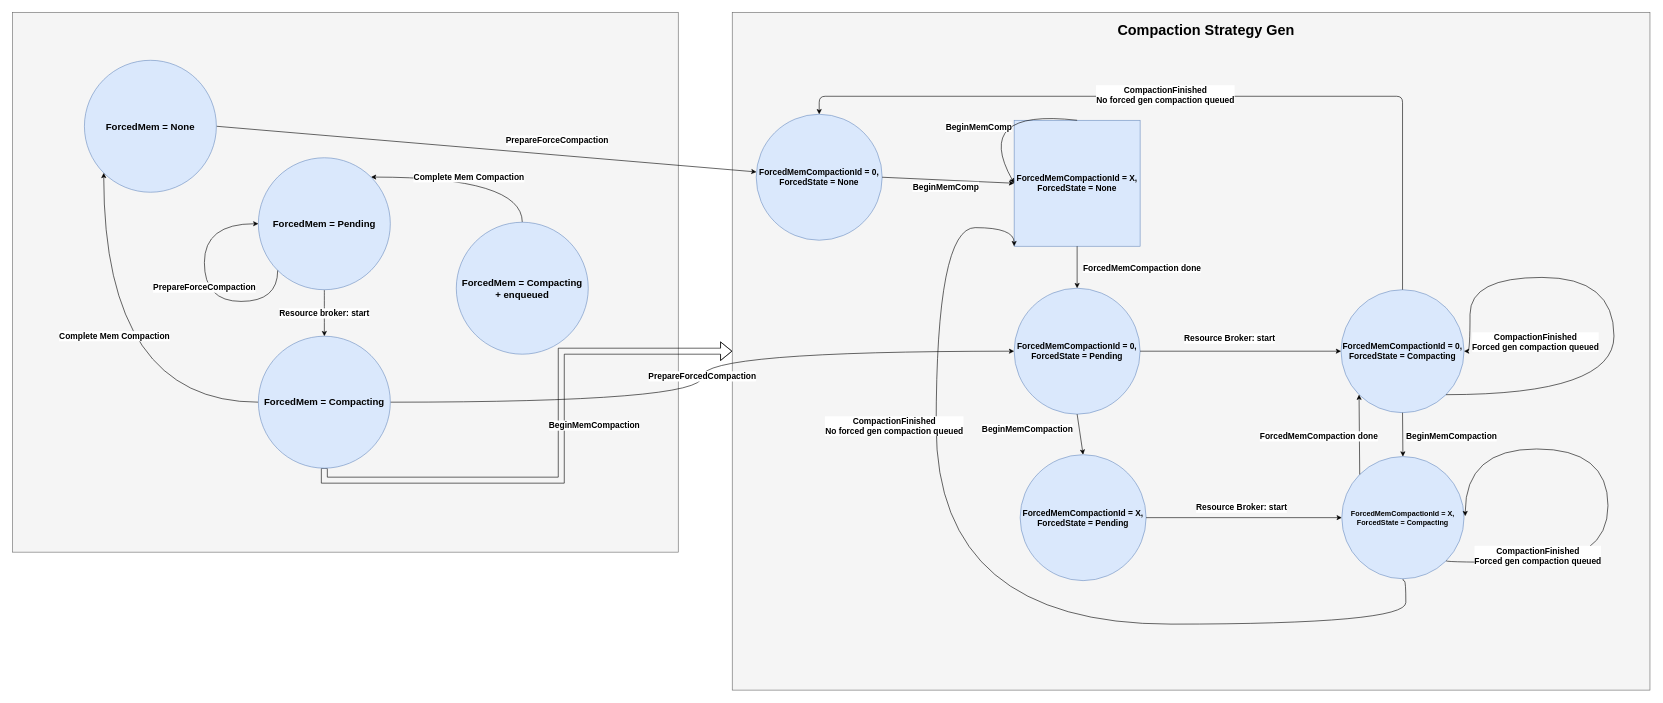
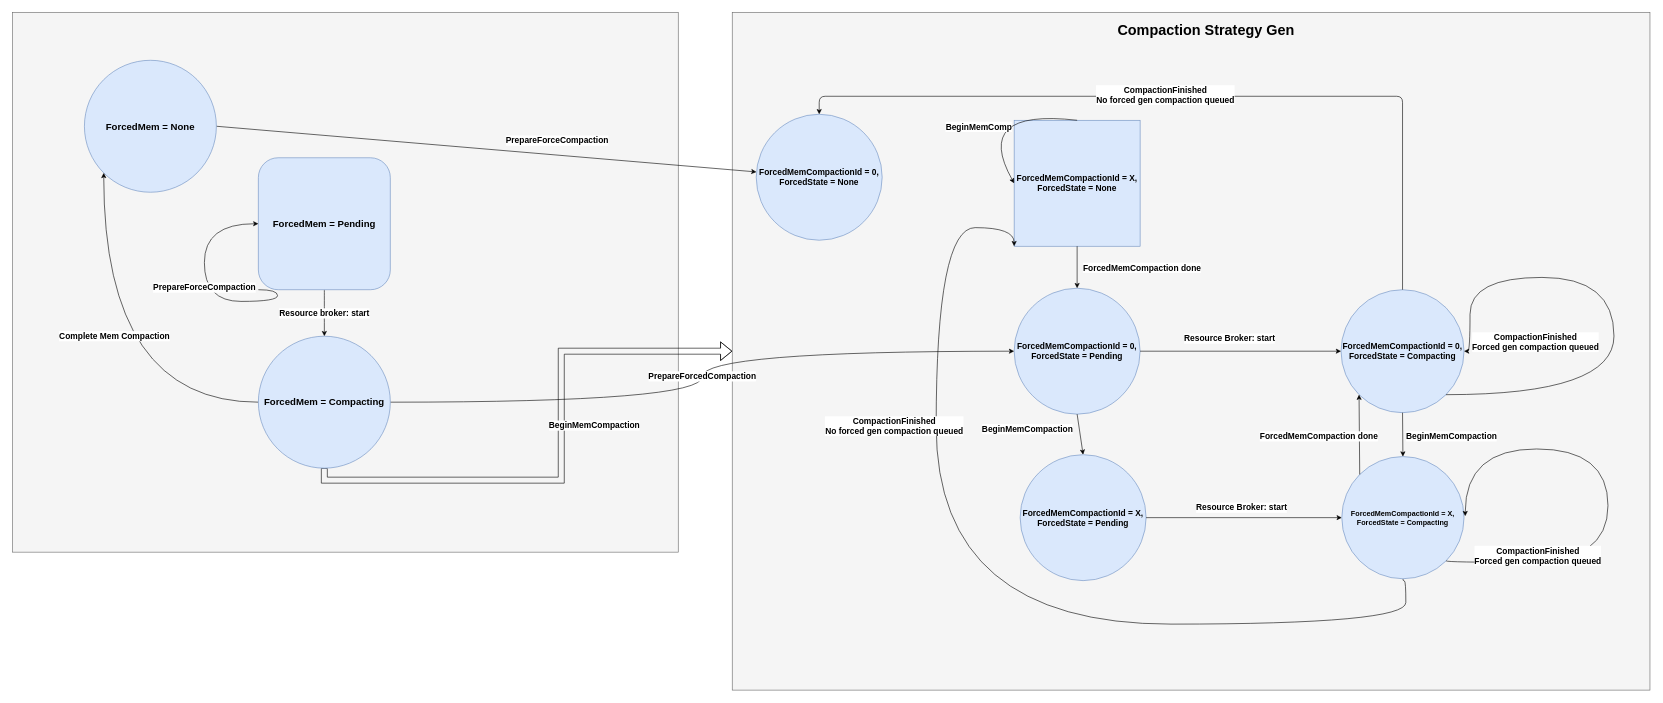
  <mxCell id="0" />
  <mxCell id="1" parent="0" />
  <mxCell id="2" value="" style="rounded=0;whiteSpace=wrap;html=1;fillColor=#f5f5f5;strokeColor=#666666;fontColor=#333333;" vertex="1" parent="1"><mxGeometry x="20" y="20" width="1110" height="900" as="geometry" /></mxCell>
  <mxCell id="3" value="" style="rounded=0;whiteSpace=wrap;html=1;fillColor=#f5f5f5;strokeColor=#666666;fontColor=#333333;" vertex="1" parent="1"><mxGeometry x="1220" y="20" width="1530" height="1130" as="geometry" /></mxCell>
  <mxCell id="4" value="&lt;font style=&quot;font-size: 14px&quot;&gt;&lt;b&gt;ForcedMemCompactionId = 0,&lt;br&gt;ForcedState = None&lt;/b&gt;&lt;/font&gt;" style="ellipse;whiteSpace=wrap;html=1;aspect=fixed;fillColor=#dae8fc;strokeColor=#6c8ebf;" vertex="1" parent="1"><mxGeometry x="1260" y="190" width="210" height="210" as="geometry" /></mxCell>
  <mxCell id="5" value="&lt;b&gt;&lt;font style=&quot;font-size: 14px&quot;&gt;ForcedMemCompactionId = X,&lt;br&gt;ForcedState = None&lt;/font&gt;&lt;/b&gt;" style="whiteSpace=wrap;html=1;aspect=fixed;fillColor=#dae8fc;strokeColor=#6c8ebf;rounded=0;" vertex="1" parent="1"><mxGeometry x="1690" y="200" width="210" height="210" as="geometry" /></mxCell>
  <mxCell id="6" value="&lt;font style=&quot;font-size: 14px&quot;&gt;&lt;b&gt;ForcedMemCompactionId = X,&lt;br&gt;ForcedState = Pending&lt;/b&gt;&lt;/font&gt;" style="ellipse;whiteSpace=wrap;html=1;aspect=fixed;fillColor=#dae8fc;strokeColor=#6c8ebf;" vertex="1" parent="1"><mxGeometry x="1700" y="757.5" width="210" height="210" as="geometry" /></mxCell>
  <mxCell id="7" style="edgeStyle=orthogonalEdgeStyle;rounded=0;orthogonalLoop=1;jettySize=auto;elbow=vertical;html=1;exitX=0.5;exitY=1;exitDx=0;exitDy=0;entryX=0;entryY=1;entryDx=0;entryDy=0;curved=1;" edge="1" parent="1" source="9" target="5"><mxGeometry relative="1" as="geometry"><Array as="points"><mxPoint x="2343" y="968" /><mxPoint x="2343" y="1040" /><mxPoint x="1560" y="1040" /><mxPoint x="1560" y="379" /></Array></mxGeometry></mxCell>
  <mxCell id="8" value="&lt;b&gt;&lt;font style=&quot;font-size: 14px&quot;&gt;CompactionFinished&lt;br&gt;No forced gen compaction queued&lt;/font&gt;&lt;/b&gt;" style="text;html=1;align=center;verticalAlign=middle;resizable=0;points=[];labelBackgroundColor=#ffffff;" vertex="1" connectable="0" parent="7"><mxGeometry x="0.393" y="-1" relative="1" as="geometry"><mxPoint x="-71.07" y="-20.29" as="offset" /></mxGeometry></mxCell>
  <mxCell id="9" value="&lt;b&gt;ForcedMemCompactionId = X,&lt;br&gt;ForcedState = Compacting&lt;/b&gt;" style="ellipse;whiteSpace=wrap;html=1;aspect=fixed;fillColor=#dae8fc;strokeColor=#6c8ebf;" vertex="1" parent="1"><mxGeometry x="2236.25" y="760.63" width="203.75" height="203.75" as="geometry" /></mxCell>
  <mxCell id="10" value="&lt;font style=&quot;font-size: 14px&quot;&gt;&lt;b&gt;ForcedMemCompactionId = 0,&lt;br&gt;ForcedState = Pending&lt;/b&gt;&lt;/font&gt;" style="ellipse;whiteSpace=wrap;html=1;aspect=fixed;fillColor=#dae8fc;strokeColor=#6c8ebf;" vertex="1" parent="1"><mxGeometry x="1690" y="480" width="210" height="210" as="geometry" /></mxCell>
  <mxCell id="11" value="&lt;b&gt;&lt;font style=&quot;font-size: 14px&quot;&gt;ForcedMemCompactionId = 0,&lt;br&gt;ForcedState = Compacting&lt;/font&gt;&lt;/b&gt;" style="ellipse;whiteSpace=wrap;html=1;aspect=fixed;fillColor=#dae8fc;strokeColor=#6c8ebf;" vertex="1" parent="1"><mxGeometry x="2235" y="482.5" width="205" height="205" as="geometry" /></mxCell>
- <mxCell id="12" value="" style="endArrow=classic;html=1;exitX=1;exitY=0.5;exitDx=0;exitDy=0;entryX=0;entryY=0.5;entryDx=0;entryDy=0;" edge="1" parent="1" source="4" target="5"><mxGeometry width="50" height="50" relative="1" as="geometry"><mxPoint x="1410" y="830" as="sourcePoint" /><mxPoint x="1460" y="780" as="targetPoint" /></mxGeometry></mxCell>
- <mxCell id="13" value="&lt;font style=&quot;font-size: 14px&quot;&gt;BeginMemComp&lt;/font&gt;" style="text;html=1;align=center;verticalAlign=middle;resizable=0;points=[];labelBackgroundColor=#ffffff;fontStyle=1" vertex="1" connectable="0" parent="12"><mxGeometry x="-0.041" y="2" relative="1" as="geometry"><mxPoint y="12.21" as="offset" /></mxGeometry></mxCell>
  <mxCell id="14" value="" style="endArrow=classic;html=1;exitX=0.5;exitY=0;exitDx=0;exitDy=0;entryX=0;entryY=0.5;entryDx=0;entryDy=0;edgeStyle=orthogonalEdgeStyle;curved=1;" edge="1" parent="1" source="5" target="5"><mxGeometry width="50" height="50" relative="1" as="geometry"><mxPoint x="1800" y="130" as="sourcePoint" /><mxPoint x="2020" y="170" as="targetPoint" /><Array as="points"><mxPoint x="1620" y="180" /></Array></mxGeometry></mxCell>
  <mxCell id="15" value="&lt;font style=&quot;font-size: 14px&quot;&gt;BeginMemComp&lt;/font&gt;" style="text;html=1;align=center;verticalAlign=middle;resizable=0;points=[];labelBackgroundColor=#ffffff;fontStyle=1" vertex="1" connectable="0" parent="14"><mxGeometry x="-0.041" y="2" relative="1" as="geometry"><mxPoint x="-12.43" y="25.42" as="offset" /></mxGeometry></mxCell>
  <mxCell id="16" value="" style="endArrow=classic;html=1;exitX=0.5;exitY=1;exitDx=0;exitDy=0;entryX=0.5;entryY=0;entryDx=0;entryDy=0;" edge="1" parent="1" source="5" target="10"><mxGeometry width="50" height="50" relative="1" as="geometry"><mxPoint x="1230" y="920" as="sourcePoint" /><mxPoint x="1280" y="870" as="targetPoint" /></mxGeometry></mxCell>
  <mxCell id="17" value="&lt;font style=&quot;font-size: 14px&quot;&gt;&lt;b&gt;ForcedMemCompaction done&lt;/b&gt;&lt;/font&gt;" style="text;html=1;align=center;verticalAlign=middle;resizable=0;points=[];labelBackgroundColor=#ffffff;" vertex="1" connectable="0" parent="1"><mxGeometry x="1910.004" y="450.003" as="geometry"><mxPoint x="-8" y="-5" as="offset" /></mxGeometry></mxCell>
  <mxCell id="18" value="" style="endArrow=classic;html=1;exitX=0.5;exitY=1;exitDx=0;exitDy=0;entryX=0.5;entryY=0;entryDx=0;entryDy=0;" edge="1" parent="1" source="10" target="6"><mxGeometry width="50" height="50" relative="1" as="geometry"><mxPoint x="1130" y="1020" as="sourcePoint" /><mxPoint x="1180" y="970" as="targetPoint" /></mxGeometry></mxCell>
  <mxCell id="19" value="&lt;b&gt;&lt;font style=&quot;font-size: 14px&quot;&gt;BeginMemCompaction&lt;/font&gt;&lt;/b&gt;" style="text;html=1;align=center;verticalAlign=middle;resizable=0;points=[];labelBackgroundColor=#ffffff;" vertex="1" connectable="0" parent="1"><mxGeometry x="1850.004" y="730.003" as="geometry"><mxPoint x="-139" y="-16" as="offset" /></mxGeometry></mxCell>
  <mxCell id="20" value="" style="endArrow=classic;html=1;entryX=0;entryY=0.5;entryDx=0;entryDy=0;exitX=1;exitY=0.5;exitDx=0;exitDy=0;" edge="1" parent="1" source="10" target="11"><mxGeometry width="50" height="50" relative="1" as="geometry"><mxPoint x="1300" y="1020" as="sourcePoint" /><mxPoint x="1350" y="970" as="targetPoint" /></mxGeometry></mxCell>
  <mxCell id="21" value="&lt;b&gt;&lt;font style=&quot;font-size: 14px&quot;&gt;Resource Broker: start&lt;/font&gt;&lt;/b&gt;" style="text;html=1;align=center;verticalAlign=middle;resizable=0;points=[];labelBackgroundColor=#ffffff;" vertex="1" connectable="0" parent="1"><mxGeometry x="2010.004" y="560.003" as="geometry"><mxPoint x="38" y="3" as="offset" /></mxGeometry></mxCell>
  <mxCell id="22" value="" style="endArrow=classic;html=1;exitX=1;exitY=0.5;exitDx=0;exitDy=0;entryX=0;entryY=0.5;entryDx=0;entryDy=0;" edge="1" parent="1" source="6" target="9"><mxGeometry width="50" height="50" relative="1" as="geometry"><mxPoint x="1860" y="865" as="sourcePoint" /><mxPoint x="2030" y="865" as="targetPoint" /></mxGeometry></mxCell>
  <mxCell id="23" value="&lt;font style=&quot;font-size: 14px&quot;&gt;&lt;b&gt;Resource Broker: start&lt;/b&gt;&lt;/font&gt;" style="text;html=1;align=center;verticalAlign=middle;resizable=0;points=[];labelBackgroundColor=#ffffff;" vertex="1" connectable="0" parent="1"><mxGeometry x="1950.004" y="850.003" as="geometry"><mxPoint x="118" y="-5" as="offset" /></mxGeometry></mxCell>
  <mxCell id="24" value="" style="endArrow=classic;html=1;exitX=0.5;exitY=1;exitDx=0;exitDy=0;entryX=0.5;entryY=0;entryDx=0;entryDy=0;" edge="1" parent="1" source="11" target="9"><mxGeometry width="50" height="50" relative="1" as="geometry"><mxPoint x="2120" y="700" as="sourcePoint" /><mxPoint x="2100" y="750" as="targetPoint" /></mxGeometry></mxCell>
  <mxCell id="25" value="&lt;font style=&quot;font-size: 14px&quot;&gt;&lt;b&gt;BeginMemCompaction&lt;/b&gt;&lt;/font&gt;" style="text;html=1;align=center;verticalAlign=middle;resizable=0;points=[];labelBackgroundColor=#ffffff;" vertex="1" connectable="0" parent="1"><mxGeometry x="2195.004" y="740.003" as="geometry"><mxPoint x="223" y="-14" as="offset" /></mxGeometry></mxCell>
  <mxCell id="26" value="" style="endArrow=classic;html=1;exitX=0.5;exitY=0;exitDx=0;exitDy=0;entryX=0.5;entryY=0;entryDx=0;entryDy=0;edgeStyle=elbowEdgeStyle;elbow=vertical;" edge="1" parent="1" source="11" target="4"><mxGeometry width="50" height="50" relative="1" as="geometry"><mxPoint x="1300" y="1020" as="sourcePoint" /><mxPoint x="1350" y="970" as="targetPoint" /><Array as="points"><mxPoint x="1770" y="160" /></Array></mxGeometry></mxCell>
  <mxCell id="27" value="&lt;b style=&quot;font-size: 14px&quot;&gt;CompactionFinished&lt;br&gt;No forced gen compaction queued&lt;br&gt;&lt;/b&gt;" style="text;html=1;align=center;verticalAlign=middle;resizable=0;points=[];labelBackgroundColor=#ffffff;" vertex="1" connectable="0" parent="26"><mxGeometry x="0.085" y="-3" relative="1" as="geometry"><mxPoint as="offset" /></mxGeometry></mxCell>
  <mxCell id="28" value="&lt;font style=&quot;font-size: 14px&quot;&gt;&lt;b&gt;CompactionFinished&lt;br&gt;Forced gen compaction queued&lt;/b&gt;&lt;/font&gt;" style="text;html=1;align=center;verticalAlign=middle;resizable=0;points=[];labelBackgroundColor=#ffffff;" vertex="1" connectable="0" parent="1"><mxGeometry x="2450.004" y="560.003" as="geometry"><mxPoint x="108" y="9" as="offset" /></mxGeometry></mxCell>
  <mxCell id="29" value="" style="endArrow=classic;html=1;exitX=1;exitY=1;exitDx=0;exitDy=0;edgeStyle=orthogonalEdgeStyle;curved=1;" edge="1" parent="1" source="9"><mxGeometry width="50" height="50" relative="1" as="geometry"><mxPoint x="2254.9" y="895" as="sourcePoint" /><mxPoint x="2442" y="860" as="targetPoint" /><Array as="points"><mxPoint x="2680" y="937" /><mxPoint x="2680" y="748" /><mxPoint x="2442" y="748" /></Array></mxGeometry></mxCell>
  <mxCell id="30" value="&lt;b&gt;&lt;font style=&quot;font-size: 14px&quot;&gt;CompactionFinished&lt;br&gt;Forced gen compaction queued&lt;/font&gt;&lt;/b&gt;" style="text;html=1;align=center;verticalAlign=middle;resizable=0;points=[];labelBackgroundColor=#ffffff;" vertex="1" connectable="0" parent="1"><mxGeometry x="2570.004" y="930.003" as="geometry"><mxPoint x="-8" y="-5" as="offset" /></mxGeometry></mxCell>
  <mxCell id="31" value="" style="endArrow=classic;html=1;exitX=0;exitY=0;exitDx=0;exitDy=0;entryX=0;entryY=1;entryDx=0;entryDy=0;" edge="1" parent="1" source="9" target="11"><mxGeometry width="50" height="50" relative="1" as="geometry"><mxPoint x="1300" y="1020" as="sourcePoint" /><mxPoint x="1350" y="970" as="targetPoint" /></mxGeometry></mxCell>
  <mxCell id="32" value="&lt;b&gt;&lt;font style=&quot;font-size: 14px&quot;&gt;ForcedMemCompaction done&lt;/font&gt;&lt;/b&gt;" style="text;html=1;align=center;verticalAlign=middle;resizable=0;points=[];labelBackgroundColor=#ffffff;" vertex="1" connectable="0" parent="1"><mxGeometry x="2240.004" y="750.003" as="geometry"><mxPoint x="-43" y="-24" as="offset" /></mxGeometry></mxCell>
  <mxCell id="33" value="&lt;font style=&quot;font-size: 24px&quot;&gt;&lt;b&gt;Compaction Strategy Gen&lt;/b&gt;&lt;/font&gt;" style="text;html=1;strokeColor=none;fillColor=none;align=center;verticalAlign=middle;whiteSpace=wrap;rounded=0;" vertex="1" parent="1"><mxGeometry x="1835" y="40" width="350" height="20" as="geometry" /></mxCell>
  <mxCell id="34" style="edgeStyle=orthogonalEdgeStyle;curved=1;rounded=0;orthogonalLoop=1;jettySize=auto;html=1;exitX=1;exitY=1;exitDx=0;exitDy=0;entryX=1;entryY=0.5;entryDx=0;entryDy=0;" edge="1" parent="1" source="11" target="11"><mxGeometry relative="1" as="geometry"><Array as="points"><mxPoint x="2690" y="658" /><mxPoint x="2690" y="462" /><mxPoint x="2450" y="462" /><mxPoint x="2450" y="585" /></Array></mxGeometry></mxCell>
- <mxCell id="35" value="&lt;font style=&quot;font-size: 14px&quot;&gt;&lt;b&gt;Complete Mem Compaction&lt;/b&gt;&lt;/font&gt;" style="edgeStyle=orthogonalEdgeStyle;curved=1;rounded=0;orthogonalLoop=1;jettySize=auto;html=1;exitX=0.5;exitY=0;exitDx=0;exitDy=0;entryX=1;entryY=0;entryDx=0;entryDy=0;" edge="1" parent="1" source="36" target="40"><mxGeometry relative="1" as="geometry" /></mxCell>
- <mxCell id="36" value="&lt;font size=&quot;3&quot;&gt;&lt;b&gt;ForcedMem = Compacting&lt;br&gt;+ enqueued&lt;br&gt;&lt;/b&gt;&lt;/font&gt;" style="ellipse;whiteSpace=wrap;html=1;aspect=fixed;fillColor=#dae8fc;strokeColor=#6c8ebf;" vertex="1" parent="1"><mxGeometry x="760" y="370" width="220" height="220" as="geometry" /></mxCell>
  <mxCell id="37" value="&lt;font style=&quot;font-size: 14px&quot;&gt;&lt;b&gt;PrepareForceCompaction&lt;/b&gt;&lt;/font&gt;" style="rounded=0;orthogonalLoop=1;jettySize=auto;html=1;exitX=1;exitY=0.5;exitDx=0;exitDy=0;" edge="1" parent="1" source="38" target="4"><mxGeometry x="0.259" y="24" relative="1" as="geometry"><mxPoint x="-1" as="offset" /></mxGeometry></mxCell>
  <mxCell id="38" value="&lt;font size=&quot;3&quot;&gt;&lt;b&gt;ForcedMem = None&lt;br&gt;&lt;/b&gt;&lt;/font&gt;" style="ellipse;whiteSpace=wrap;html=1;aspect=fixed;fillColor=#dae8fc;strokeColor=#6c8ebf;" vertex="1" parent="1"><mxGeometry x="140" y="100" width="220" height="220" as="geometry" /></mxCell>
  <mxCell id="39" value="&lt;font style=&quot;font-size: 14px&quot;&gt;&lt;b&gt;Resource broker: start&lt;/b&gt;&lt;/font&gt;" style="edgeStyle=orthogonalEdgeStyle;curved=1;rounded=0;orthogonalLoop=1;jettySize=auto;html=1;exitX=0.5;exitY=1;exitDx=0;exitDy=0;entryX=0.5;entryY=0;entryDx=0;entryDy=0;" edge="1" parent="1" source="40" target="44"><mxGeometry relative="1" as="geometry" /></mxCell>
- <mxCell id="40" value="&lt;font size=&quot;3&quot;&gt;&lt;b&gt;ForcedMem = Pending&lt;br&gt;&lt;/b&gt;&lt;/font&gt;" style="ellipse;whiteSpace=wrap;html=1;aspect=fixed;fillColor=#dae8fc;strokeColor=#6c8ebf;" vertex="1" parent="1"><mxGeometry x="430" y="262.5" width="220" height="220" as="geometry" /></mxCell>
+ <mxCell id="40" value="&lt;font size=&quot;3&quot;&gt;&lt;b&gt;ForcedMem = Pending&lt;br&gt;&lt;/b&gt;&lt;/font&gt;" style="whiteSpace=wrap;html=1;aspect=fixed;fillColor=#dae8fc;strokeColor=#6c8ebf;rounded=1;" vertex="1" parent="1"><mxGeometry x="430" y="262.5" width="220" height="220" as="geometry" /></mxCell>
  <mxCell id="41" value="&lt;font style=&quot;font-size: 14px&quot;&gt;&lt;b&gt;Complete Mem Compaction&lt;/b&gt;&lt;/font&gt;" style="edgeStyle=orthogonalEdgeStyle;curved=1;rounded=0;orthogonalLoop=1;jettySize=auto;html=1;exitX=0;exitY=0.5;exitDx=0;exitDy=0;entryX=0;entryY=1;entryDx=0;entryDy=0;" edge="1" parent="1" source="44" target="38"><mxGeometry x="-0.25" y="-110" relative="1" as="geometry"><mxPoint as="offset" /></mxGeometry></mxCell>
  <mxCell id="42" value="&lt;b&gt;&lt;font style=&quot;font-size: 14px&quot;&gt;PrepareForcedCompaction&lt;/font&gt;&lt;/b&gt;" style="edgeStyle=orthogonalEdgeStyle;curved=1;rounded=0;orthogonalLoop=1;jettySize=auto;html=1;exitX=1;exitY=0.5;exitDx=0;exitDy=0;" edge="1" parent="1" source="44" target="10"><mxGeometry relative="1" as="geometry" /></mxCell>
  <mxCell id="43" value="&lt;b&gt;&lt;font style=&quot;font-size: 14px&quot;&gt;BeginMemCompaction&lt;/font&gt;&lt;/b&gt;" style="edgeStyle=orthogonalEdgeStyle;curved=1;rounded=0;orthogonalLoop=1;jettySize=auto;html=1;exitX=0.5;exitY=1;exitDx=0;exitDy=0;entryX=0;entryY=0.5;entryDx=0;entryDy=0;shape=flexArrow;" edge="1" parent="1" source="44" target="3"><mxGeometry x="0.105" y="-55" relative="1" as="geometry"><mxPoint as="offset" /></mxGeometry></mxCell>
  <mxCell id="44" value="&lt;font size=&quot;3&quot;&gt;&lt;b&gt;ForcedMem = Compacting&lt;br&gt;&lt;/b&gt;&lt;/font&gt;" style="ellipse;whiteSpace=wrap;html=1;aspect=fixed;fillColor=#dae8fc;strokeColor=#6c8ebf;" vertex="1" parent="1"><mxGeometry x="430" y="560" width="220" height="220" as="geometry" /></mxCell>
  <mxCell id="45" value="&lt;font style=&quot;font-size: 14px&quot;&gt;&lt;b&gt;PrepareForceCompaction&lt;/b&gt;&lt;/font&gt;" style="edgeStyle=orthogonalEdgeStyle;rounded=0;orthogonalLoop=1;jettySize=auto;html=1;exitX=0;exitY=1;exitDx=0;exitDy=0;entryX=0;entryY=0.5;entryDx=0;entryDy=0;curved=1;" edge="1" parent="1" source="40" target="40"><mxGeometry relative="1" as="geometry"><Array as="points"><mxPoint x="462" y="502" /><mxPoint x="340" y="502" /><mxPoint x="340" y="372" /></Array></mxGeometry></mxCell>
